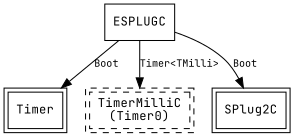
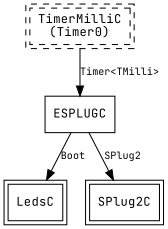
  digraph {
    fontname="JetBrains Mono"
    node [fontname="JetBrains Mono" fontsize=12 shape=box peripheries=2]
    edge [fontname="JetBrains Mono" fontsize=10]
    ESPLUGC [peripheries=""]
-   LedsC [label=Timer]
+   LedsC
    n3 [label="TimerMilliC\n(Timer0)" style=dashed]
    SPlug2C
    ESPLUGC -> LedsC [label=Boot]
-   ESPLUGC -> n3 [label="Timer<TMilli>"]
-   ESPLUGC -> SPlug2C [label=Boot]
+   n3 -> ESPLUGC [label="Timer<TMilli>"]
+   ESPLUGC -> SPlug2C [label=SPlug2]
  }
